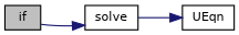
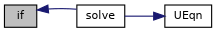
  digraph {
    rankdir=LR
    node [color=black fontname=Helvetica fontsize=10 shape=record]
    edge [color=midnightblue fontname=Helvetica fontsize=10 labelfontname=Helvetica labelfontsize=10 style=solid]
    n1 [fillcolor=grey75 fontcolor=black height=0.2 label=if style=filled width=0.4]
    n2 [height=0.2 label=solve width=0.4]
    n3 [height=0.2 label=UEqn width=0.4]
-   n1 -> n2
+   n2 -> n1
    n2 -> n3
  }
